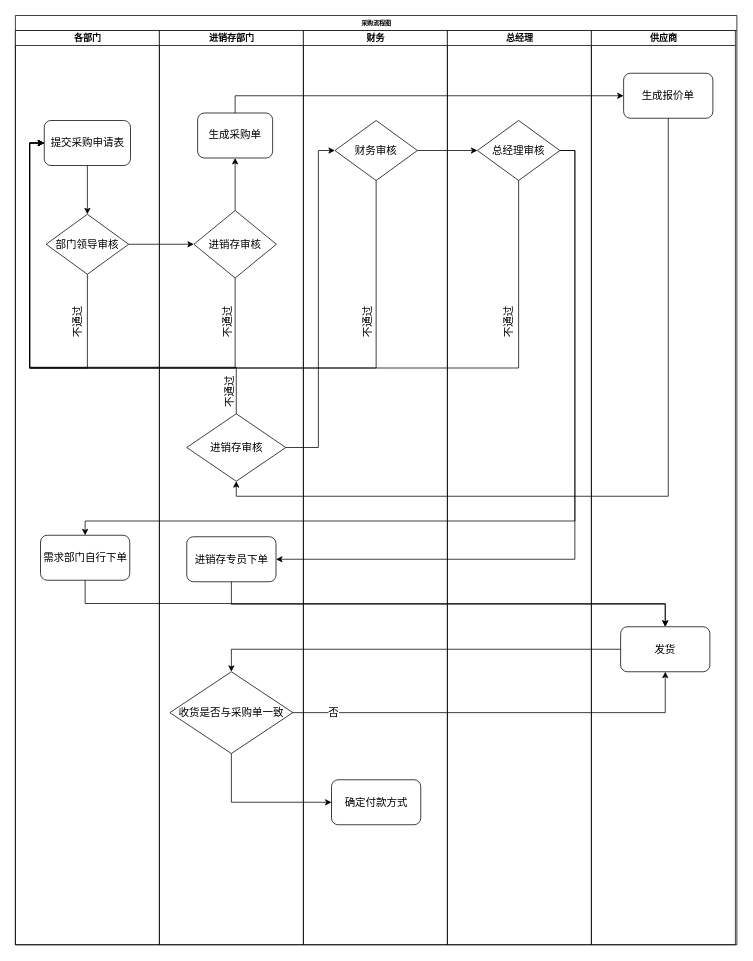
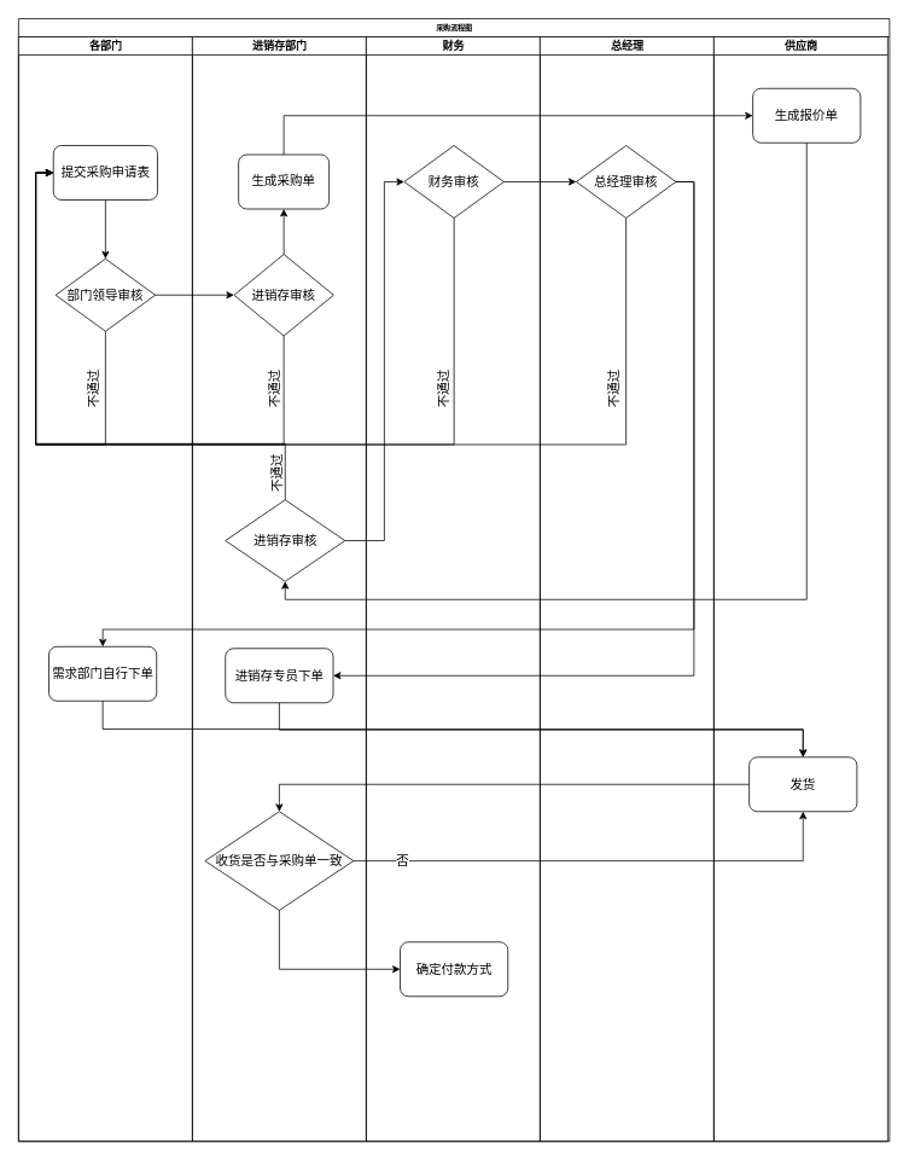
  <mxCell id="0" />
  <mxCell id="1" parent="0" />
  <mxCell id="2" value="采购流程图" style="swimlane;html=1;childLayout=stackLayout;startSize=20;rounded=0;shadow=0;labelBackgroundColor=none;strokeWidth=1;fontFamily=Verdana;fontSize=8;align=center;gradientColor=#ffffff;swimlaneFillColor=#ffffff;" vertex="1" parent="1"><mxGeometry x="20" y="20" width="962" height="1239" as="geometry" /></mxCell>
  <mxCell id="3" value="各部门" style="swimlane;html=1;startSize=20;" vertex="1" parent="2"><mxGeometry y="20" width="192" height="1219" as="geometry" /></mxCell>
  <mxCell id="4" style="edgeStyle=orthogonalEdgeStyle;rounded=0;orthogonalLoop=1;jettySize=auto;html=1;exitX=0.5;exitY=1;exitDx=0;exitDy=0;entryX=0.5;entryY=0;entryDx=0;entryDy=0;" edge="1" parent="3" source="6" target="8"><mxGeometry relative="1" as="geometry" /></mxCell>
  <mxCell id="5" value="不通过" style="text;html=1;align=center;verticalAlign=middle;resizable=0;points=[];autosize=1;fontSize=14;horizontal=0;" vertex="1" parent="3"><mxGeometry x="53" y="379" width="60" height="20" as="geometry" /></mxCell>
  <mxCell id="6" value="提交采购申请表" style="rounded=1;whiteSpace=wrap;html=1;shadow=0;labelBackgroundColor=none;strokeWidth=1;fontFamily=Verdana;fontSize=14;align=center;fontStyle=0" vertex="1" parent="3"><mxGeometry x="38.5" y="120" width="115" height="60" as="geometry" /></mxCell>
  <mxCell id="7" style="edgeStyle=orthogonalEdgeStyle;rounded=0;orthogonalLoop=1;jettySize=auto;html=1;exitX=0.5;exitY=1;exitDx=0;exitDy=0;entryX=0;entryY=0.5;entryDx=0;entryDy=0;fontSize=14;" edge="1" parent="3" source="8" target="6"><mxGeometry relative="1" as="geometry"><Array as="points"><mxPoint x="96" y="450" /><mxPoint x="19" y="450" /><mxPoint x="19" y="150" /></Array></mxGeometry></mxCell>
  <mxCell id="8" value="部门领导审核" style="rhombus;whiteSpace=wrap;html=1;fontStyle=0;fontSize=14;" vertex="1" parent="3"><mxGeometry x="41" y="245" width="110" height="80" as="geometry" /></mxCell>
  <mxCell id="9" value="&lt;span style=&quot;font-family: &amp;#34;helvetica&amp;#34;&quot;&gt;需求部门自行下单&lt;/span&gt;" style="rounded=1;whiteSpace=wrap;html=1;shadow=0;labelBackgroundColor=none;strokeWidth=1;fontFamily=Verdana;fontSize=14;align=center;fontStyle=0" vertex="1" parent="3"><mxGeometry x="33.5" y="673" width="119" height="60" as="geometry" /></mxCell>
  <mxCell id="10" value="进销存部门" style="swimlane;html=1;startSize=20;flipH=1;flipV=0;" vertex="1" parent="2"><mxGeometry x="192" y="20" width="192" height="1219" as="geometry" /></mxCell>
  <mxCell id="11" value="不通过" style="text;html=1;align=center;verticalAlign=middle;resizable=0;points=[];autosize=1;fontSize=14;horizontal=0;" vertex="1" parent="10"><mxGeometry x="61" y="379" width="60" height="20" as="geometry" /></mxCell>
  <mxCell id="12" value="不通过" style="text;html=1;align=center;verticalAlign=middle;resizable=0;points=[];autosize=1;fontSize=14;horizontal=0;" vertex="1" parent="10"><mxGeometry x="63" y="472" width="60" height="20" as="geometry" /></mxCell>
  <mxCell id="13" value="收货是否与采购单一致" style="rhombus;whiteSpace=wrap;html=1;fontStyle=0;fontSize=14;" vertex="1" parent="10"><mxGeometry x="14" y="855" width="164" height="109" as="geometry" /></mxCell>
  <mxCell id="14" value="&lt;span style=&quot;font-family: &amp;#34;helvetica&amp;#34;&quot;&gt;进销存专员下单&lt;/span&gt;" style="rounded=1;whiteSpace=wrap;html=1;shadow=0;labelBackgroundColor=none;strokeWidth=1;fontFamily=Verdana;fontSize=14;align=center;fontStyle=0" vertex="1" parent="10"><mxGeometry x="36.5" y="675" width="119" height="60" as="geometry" /></mxCell>
- <mxCell id="15" value="生成采购单" style="rounded=1;whiteSpace=wrap;html=1;shadow=0;labelBackgroundColor=none;strokeWidth=1;fontFamily=Verdana;fontSize=14;align=center;fontStyle=0" vertex="1" parent="10"><mxGeometry x="51" y="110" width="100" height="60" as="geometry" /></mxCell>
+ <mxCell id="15" value="生成采购单" style="rounded=1;whiteSpace=wrap;html=1;shadow=0;labelBackgroundColor=none;strokeWidth=1;fontFamily=Verdana;fontSize=14;align=center;fontStyle=0" vertex="1" parent="10"><mxGeometry x="51" y="130" width="100" height="60" as="geometry" /></mxCell>
  <mxCell id="16" style="edgeStyle=orthogonalEdgeStyle;rounded=0;orthogonalLoop=1;jettySize=auto;html=1;exitX=0.5;exitY=0;exitDx=0;exitDy=0;fontSize=14;" edge="1" parent="10" source="17" target="15"><mxGeometry relative="1" as="geometry" /></mxCell>
  <mxCell id="17" value="进销存审核" style="rhombus;whiteSpace=wrap;html=1;fontStyle=0;fontSize=14;" vertex="1" parent="10"><mxGeometry x="46" y="240" width="110" height="90" as="geometry" /></mxCell>
  <mxCell id="18" value="进销存审核" style="rhombus;whiteSpace=wrap;html=1;fontStyle=0;fontSize=14;" vertex="1" parent="10"><mxGeometry x="36.5" y="511" width="132" height="90" as="geometry" /></mxCell>
  <mxCell id="19" value="财务" style="swimlane;html=1;startSize=20;" vertex="1" parent="2"><mxGeometry x="384" y="20" width="192" height="1219" as="geometry" /></mxCell>
  <mxCell id="20" value="不通过" style="text;html=1;align=center;verticalAlign=middle;resizable=0;points=[];autosize=1;fontSize=14;horizontal=0;" vertex="1" parent="19"><mxGeometry x="55" y="379" width="60" height="20" as="geometry" /></mxCell>
  <mxCell id="21" value="财务审核" style="rhombus;whiteSpace=wrap;html=1;fontStyle=0;fontSize=14;" vertex="1" parent="19"><mxGeometry x="42" y="120" width="110" height="80" as="geometry" /></mxCell>
  <mxCell id="22" value="&lt;span style=&quot;font-family: &amp;#34;helvetica&amp;#34;&quot;&gt;确定付款方式&lt;/span&gt;" style="rounded=1;whiteSpace=wrap;html=1;shadow=0;labelBackgroundColor=none;strokeWidth=1;fontFamily=Verdana;fontSize=14;align=center;fontStyle=0" vertex="1" parent="19"><mxGeometry x="37.5" y="999" width="119" height="60" as="geometry" /></mxCell>
  <mxCell id="23" value="总经理" style="swimlane;html=1;startSize=20;" vertex="1" parent="2"><mxGeometry x="576" y="20" width="192" height="1219" as="geometry" /></mxCell>
  <mxCell id="24" value="不通过" style="text;html=1;align=center;verticalAlign=middle;resizable=0;points=[];autosize=1;fontSize=14;horizontal=0;" vertex="1" parent="23"><mxGeometry x="51" y="379" width="60" height="20" as="geometry" /></mxCell>
  <mxCell id="25" value="总经理审核" style="rhombus;whiteSpace=wrap;html=1;fontStyle=0;fontSize=14;" vertex="1" parent="23"><mxGeometry x="40" y="120" width="110" height="80" as="geometry" /></mxCell>
  <mxCell id="26" style="edgeStyle=orthogonalEdgeStyle;rounded=0;orthogonalLoop=1;jettySize=auto;html=1;exitX=1;exitY=0.5;exitDx=0;exitDy=0;entryX=0;entryY=0.5;entryDx=0;entryDy=0;" edge="1" parent="2" source="21" target="25"><mxGeometry relative="1" as="geometry" /></mxCell>
  <mxCell id="27" style="edgeStyle=orthogonalEdgeStyle;rounded=0;orthogonalLoop=1;jettySize=auto;html=1;exitX=1;exitY=0.5;exitDx=0;exitDy=0;entryX=0;entryY=0.5;entryDx=0;entryDy=0;fontSize=14;" edge="1" parent="2" source="8" target="17"><mxGeometry relative="1" as="geometry" /></mxCell>
  <mxCell id="28" style="edgeStyle=orthogonalEdgeStyle;rounded=0;orthogonalLoop=1;jettySize=auto;html=1;exitX=0.5;exitY=1;exitDx=0;exitDy=0;fontSize=14;entryX=0;entryY=0.5;entryDx=0;entryDy=0;" edge="1" parent="2" source="21" target="6"><mxGeometry relative="1" as="geometry"><mxPoint x="270" y="480" as="targetPoint" /><Array as="points"><mxPoint x="481" y="470" /><mxPoint x="19" y="470" /><mxPoint x="19" y="170" /></Array></mxGeometry></mxCell>
  <mxCell id="29" style="edgeStyle=orthogonalEdgeStyle;rounded=0;orthogonalLoop=1;jettySize=auto;html=1;exitX=0.5;exitY=1;exitDx=0;exitDy=0;entryX=0;entryY=0.5;entryDx=0;entryDy=0;fontSize=14;" edge="1" parent="2" source="25" target="6"><mxGeometry relative="1" as="geometry"><Array as="points"><mxPoint x="671" y="470" /><mxPoint x="19" y="470" /><mxPoint x="19" y="170" /></Array></mxGeometry></mxCell>
  <mxCell id="30" style="edgeStyle=orthogonalEdgeStyle;rounded=0;orthogonalLoop=1;jettySize=auto;html=1;exitX=0.5;exitY=1;exitDx=0;exitDy=0;entryX=0;entryY=0.5;entryDx=0;entryDy=0;fontSize=14;" edge="1" parent="2" source="17" target="6"><mxGeometry relative="1" as="geometry"><Array as="points"><mxPoint x="293" y="470" /><mxPoint x="19" y="470" /><mxPoint x="19" y="170" /></Array></mxGeometry></mxCell>
  <mxCell id="31" style="edgeStyle=orthogonalEdgeStyle;rounded=0;orthogonalLoop=1;jettySize=auto;html=1;exitX=1;exitY=0.5;exitDx=0;exitDy=0;entryX=1;entryY=0.5;entryDx=0;entryDy=0;" edge="1" parent="2" source="25" target="14"><mxGeometry relative="1" as="geometry"><mxPoint x="790.6" y="257.8" as="targetPoint" /></mxGeometry></mxCell>
  <mxCell id="32" style="edgeStyle=orthogonalEdgeStyle;rounded=0;orthogonalLoop=1;jettySize=auto;html=1;exitX=1;exitY=0.5;exitDx=0;exitDy=0;entryX=0.5;entryY=0;entryDx=0;entryDy=0;" edge="1" parent="2" source="25" target="9"><mxGeometry relative="1" as="geometry"><mxPoint x="109" y="641" as="targetPoint" /><Array as="points"><mxPoint x="746" y="180" /><mxPoint x="746" y="674" /><mxPoint x="93" y="674" /></Array></mxGeometry></mxCell>
  <mxCell id="33" value="供应商" style="swimlane;html=1;startSize=20;labelBorderColor=none;" vertex="1" parent="2"><mxGeometry x="768" y="20" width="192" height="1219" as="geometry" /></mxCell>
  <mxCell id="34" value="&lt;span style=&quot;font-family: &amp;#34;helvetica&amp;#34;&quot;&gt;发货&lt;/span&gt;" style="rounded=1;whiteSpace=wrap;html=1;shadow=0;labelBackgroundColor=none;strokeWidth=1;fontFamily=Verdana;fontSize=14;align=center;fontStyle=0" vertex="1" parent="33"><mxGeometry x="39" y="795" width="119" height="60" as="geometry" /></mxCell>
  <mxCell id="35" value="&lt;font face=&quot;helvetica&quot;&gt;生成报价单&lt;/font&gt;" style="rounded=1;whiteSpace=wrap;html=1;shadow=0;labelBackgroundColor=none;strokeWidth=1;fontFamily=Verdana;fontSize=14;align=center;fontStyle=0" vertex="1" parent="33"><mxGeometry x="43" y="57" width="119" height="60" as="geometry" /></mxCell>
  <mxCell id="36" style="edgeStyle=orthogonalEdgeStyle;rounded=0;orthogonalLoop=1;jettySize=auto;html=1;exitX=0.5;exitY=0;exitDx=0;exitDy=0;entryX=0;entryY=0.5;entryDx=0;entryDy=0;" edge="1" parent="2" source="15" target="35"><mxGeometry relative="1" as="geometry" /></mxCell>
  <mxCell id="37" style="edgeStyle=orthogonalEdgeStyle;rounded=0;orthogonalLoop=1;jettySize=auto;html=1;exitX=0.5;exitY=1;exitDx=0;exitDy=0;entryX=0.5;entryY=0;entryDx=0;entryDy=0;" edge="1" parent="2" source="14" target="34"><mxGeometry relative="1" as="geometry" /></mxCell>
  <mxCell id="38" style="edgeStyle=orthogonalEdgeStyle;rounded=0;orthogonalLoop=1;jettySize=auto;html=1;exitX=0.5;exitY=1;exitDx=0;exitDy=0;entryX=0.5;entryY=0;entryDx=0;entryDy=0;" edge="1" parent="2" source="9" target="34"><mxGeometry relative="1" as="geometry" /></mxCell>
  <mxCell id="39" style="edgeStyle=orthogonalEdgeStyle;rounded=0;orthogonalLoop=1;jettySize=auto;html=1;exitX=0.5;exitY=1;exitDx=0;exitDy=0;entryX=0.5;entryY=1;entryDx=0;entryDy=0;" edge="1" parent="2" source="35" target="18"><mxGeometry relative="1" as="geometry" /></mxCell>
  <mxCell id="40" style="edgeStyle=orthogonalEdgeStyle;rounded=0;orthogonalLoop=1;jettySize=auto;html=1;exitX=1;exitY=0.5;exitDx=0;exitDy=0;entryX=0;entryY=0.5;entryDx=0;entryDy=0;" edge="1" parent="2" source="18" target="21"><mxGeometry relative="1" as="geometry"><Array as="points"><mxPoint x="404" y="576" /><mxPoint x="404" y="180" /></Array></mxGeometry></mxCell>
  <mxCell id="41" style="edgeStyle=orthogonalEdgeStyle;rounded=0;orthogonalLoop=1;jettySize=auto;html=1;exitX=0.5;exitY=0;exitDx=0;exitDy=0;entryX=0;entryY=0.5;entryDx=0;entryDy=0;" edge="1" parent="2" source="18" target="6"><mxGeometry relative="1" as="geometry"><Array as="points"><mxPoint x="294" y="469" /><mxPoint x="19" y="469" /><mxPoint x="19" y="170" /></Array></mxGeometry></mxCell>
  <mxCell id="42" style="edgeStyle=orthogonalEdgeStyle;rounded=0;orthogonalLoop=1;jettySize=auto;html=1;exitX=0;exitY=0.5;exitDx=0;exitDy=0;entryX=0.5;entryY=0;entryDx=0;entryDy=0;" edge="1" parent="2" source="34" target="13"><mxGeometry relative="1" as="geometry" /></mxCell>
  <mxCell id="43" style="edgeStyle=orthogonalEdgeStyle;rounded=0;orthogonalLoop=1;jettySize=auto;html=1;exitX=1;exitY=0.5;exitDx=0;exitDy=0;entryX=0.5;entryY=1;entryDx=0;entryDy=0;" edge="1" parent="2" source="13" target="34"><mxGeometry relative="1" as="geometry" /></mxCell>
  <mxCell id="44" value="&lt;font style=&quot;font-size: 14px&quot;&gt;否&lt;/font&gt;" style="edgeLabel;html=1;align=center;verticalAlign=middle;resizable=0;points=[];" vertex="1" connectable="0" parent="43"><mxGeometry x="-0.531" y="2" relative="1" as="geometry"><mxPoint x="-76" y="2" as="offset" /></mxGeometry></mxCell>
  <mxCell id="45" style="edgeStyle=orthogonalEdgeStyle;rounded=0;orthogonalLoop=1;jettySize=auto;html=1;exitX=0.5;exitY=1;exitDx=0;exitDy=0;entryX=0;entryY=0.5;entryDx=0;entryDy=0;" edge="1" parent="2" source="13" target="22"><mxGeometry relative="1" as="geometry" /></mxCell>
